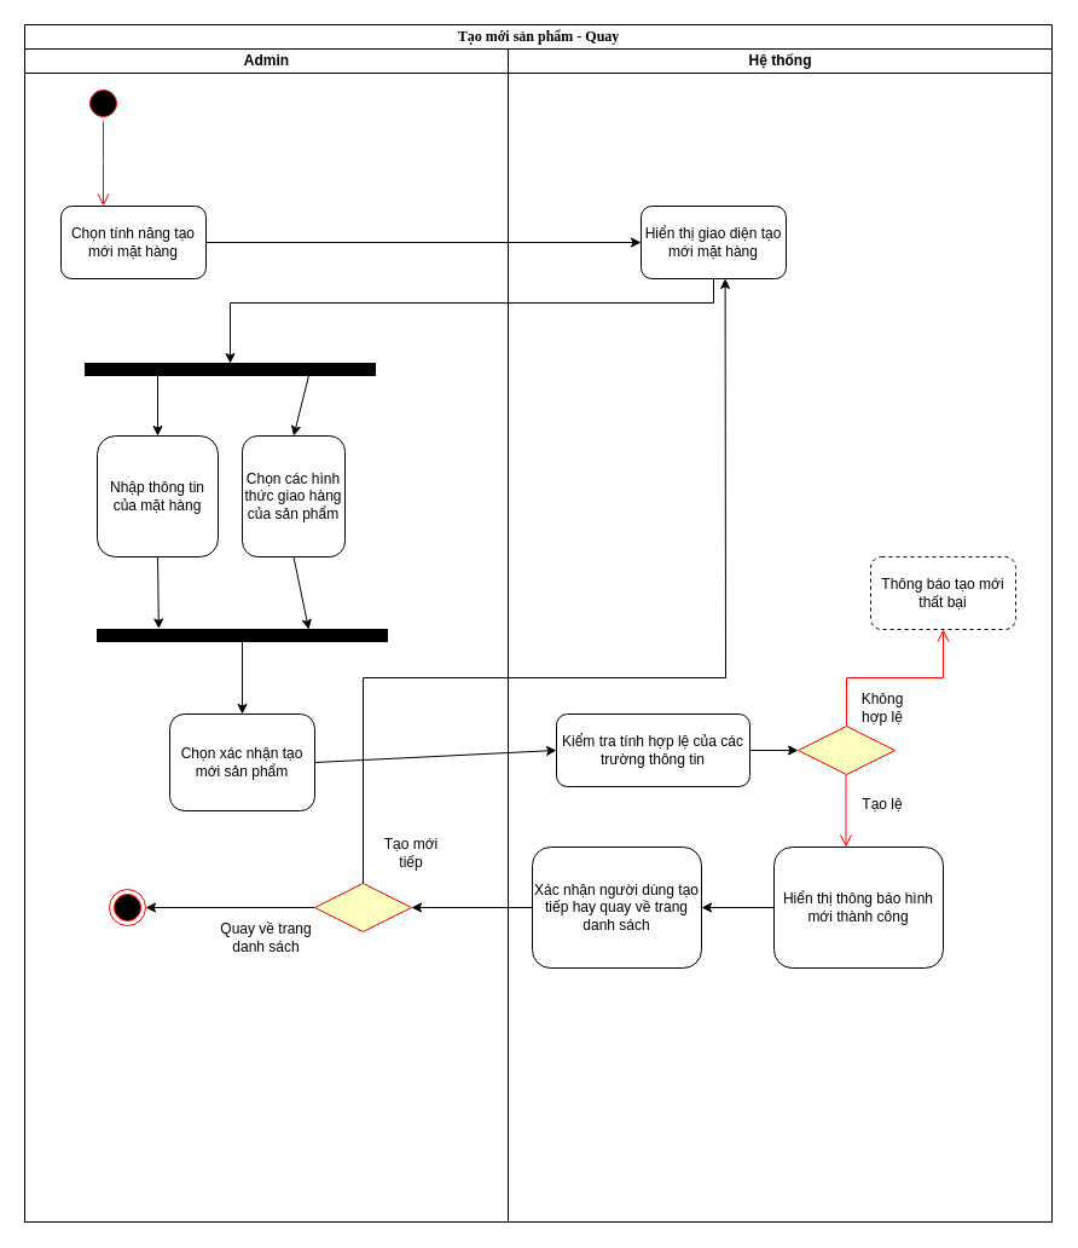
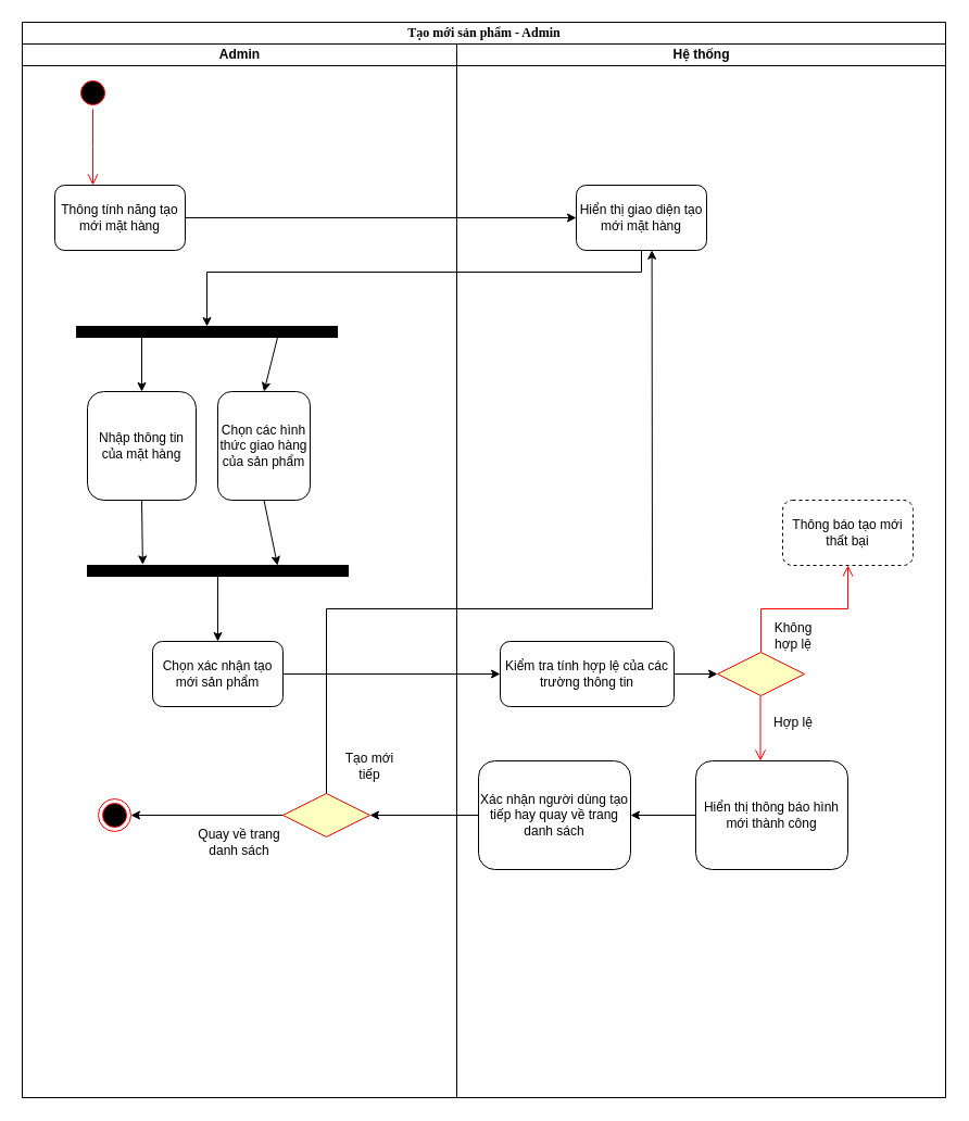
  <mxCell id="0" />
  <mxCell id="1" parent="0" />
- <mxCell id="2" value="Tạo mới sản phẩm - Quay" style="swimlane;html=1;childLayout=stackLayout;startSize=20;rounded=0;shadow=0;comic=0;labelBackgroundColor=none;strokeWidth=1;fontFamily=Verdana;fontSize=12;align=center;" parent="1" vertex="1"><mxGeometry x="20" y="20" width="850" height="990" as="geometry" /></mxCell>
+ <mxCell id="2" value="Tạo mới sản phẩm - Admin" style="swimlane;html=1;childLayout=stackLayout;startSize=20;rounded=0;shadow=0;comic=0;labelBackgroundColor=none;strokeWidth=1;fontFamily=Verdana;fontSize=12;align=center;" parent="1" vertex="1"><mxGeometry x="20" y="20" width="850" height="990" as="geometry" /></mxCell>
  <mxCell id="3" value="Admin" style="swimlane;html=1;startSize=20;" parent="2" vertex="1"><mxGeometry y="20" width="400" height="970" as="geometry" /></mxCell>
  <mxCell id="4" value="" style="ellipse;html=1;shape=startState;fillColor=#000000;strokeColor=#ff0000;" vertex="1" parent="3"><mxGeometry x="50" y="30" width="30" height="30" as="geometry" /></mxCell>
  <mxCell id="5" value="" style="edgeStyle=orthogonalEdgeStyle;html=1;verticalAlign=bottom;endArrow=open;endSize=8;strokeColor=#ff0000;rounded=0;" edge="1" source="4" parent="3"><mxGeometry relative="1" as="geometry"><mxPoint x="65" y="130" as="targetPoint" /></mxGeometry></mxCell>
- <mxCell id="6" value="Chọn tính năng tạo mới mặt hàng" style="rounded=1;whiteSpace=wrap;html=1;" vertex="1" parent="3"><mxGeometry x="30" y="130" width="120" height="60" as="geometry" /></mxCell>
+ <mxCell id="6" value="Thông tính năng tạo mới mặt hàng" style="rounded=1;whiteSpace=wrap;html=1;" vertex="1" parent="3"><mxGeometry x="30" y="130" width="120" height="60" as="geometry" /></mxCell>
  <mxCell id="7" value="Nhập thông tin của mặt hàng" style="rounded=1;whiteSpace=wrap;html=1;" vertex="1" parent="3"><mxGeometry x="60" y="320" width="100" height="100" as="geometry" /></mxCell>
  <mxCell id="8" value="Chọn các hình thức giao hàng của sản phẩm" style="rounded=1;whiteSpace=wrap;html=1;" vertex="1" parent="3"><mxGeometry x="180" y="320" width="85" height="100" as="geometry" /></mxCell>
  <mxCell id="9" value="" style="whiteSpace=wrap;html=1;rounded=0;shadow=0;comic=0;labelBackgroundColor=none;strokeWidth=1;fillColor=#000000;fontFamily=Verdana;fontSize=12;align=center;rotation=0;" vertex="1" parent="3"><mxGeometry x="60" y="480" width="240" height="10" as="geometry" /></mxCell>
  <mxCell id="10" value="" style="endArrow=classic;html=1;rounded=0;exitX=0.5;exitY=1;exitDx=0;exitDy=0;entryX=0.212;entryY=-0.06;entryDx=0;entryDy=0;entryPerimeter=0;" edge="1" parent="3" source="7" target="9"><mxGeometry width="50" height="50" relative="1" as="geometry"><mxPoint x="250" y="380" as="sourcePoint" /><mxPoint x="300" y="330" as="targetPoint" /></mxGeometry></mxCell>
  <mxCell id="11" value="" style="endArrow=classic;html=1;rounded=0;exitX=0.5;exitY=1;exitDx=0;exitDy=0;" edge="1" parent="3" source="8"><mxGeometry width="50" height="50" relative="1" as="geometry"><mxPoint x="250" y="380" as="sourcePoint" /><mxPoint x="235" y="480" as="targetPoint" /></mxGeometry></mxCell>
- <mxCell id="12" value="Chọn xác nhận tạo mới sản phẩm" style="rounded=1;whiteSpace=wrap;html=1;" vertex="1" parent="3"><mxGeometry x="120" y="550" width="120" height="80" as="geometry" /></mxCell>
+ <mxCell id="12" value="Chọn xác nhận tạo mới sản phẩm" style="rounded=1;whiteSpace=wrap;html=1;" vertex="1" parent="3"><mxGeometry x="120" y="550" width="120" height="60" as="geometry" /></mxCell>
  <mxCell id="13" value="" style="endArrow=classic;html=1;rounded=0;exitX=0.5;exitY=1;exitDx=0;exitDy=0;entryX=0.5;entryY=0;entryDx=0;entryDy=0;" edge="1" parent="3" source="9" target="12"><mxGeometry width="50" height="50" relative="1" as="geometry"><mxPoint x="250" y="380" as="sourcePoint" /><mxPoint x="300" y="330" as="targetPoint" /></mxGeometry></mxCell>
  <mxCell id="14" value="" style="rhombus;whiteSpace=wrap;html=1;fontColor=#000000;fillColor=#ffffc0;strokeColor=#ff0000;" vertex="1" parent="3"><mxGeometry x="240" y="690" width="80" height="40" as="geometry" /></mxCell>
  <mxCell id="15" value="" style="ellipse;html=1;shape=endState;fillColor=#000000;strokeColor=#ff0000;" vertex="1" parent="3"><mxGeometry x="70" y="695" width="30" height="30" as="geometry" /></mxCell>
  <mxCell id="16" value="" style="endArrow=classic;html=1;rounded=0;exitX=0;exitY=0.5;exitDx=0;exitDy=0;" edge="1" parent="3" source="14" target="15"><mxGeometry width="50" height="50" relative="1" as="geometry"><mxPoint x="500" y="680" as="sourcePoint" /><mxPoint x="140" y="710" as="targetPoint" /></mxGeometry></mxCell>
  <mxCell id="17" value="Tạo mới tiếp" style="text;html=1;align=center;verticalAlign=middle;whiteSpace=wrap;rounded=0;" vertex="1" parent="3"><mxGeometry x="290" y="650" width="60" height="30" as="geometry" /></mxCell>
  <mxCell id="18" value="Quay về trang danh sách" style="text;html=1;align=center;verticalAlign=middle;whiteSpace=wrap;rounded=0;" vertex="1" parent="3"><mxGeometry x="155" y="720" width="90" height="30" as="geometry" /></mxCell>
  <mxCell id="19" value="Hệ thống" style="swimlane;html=1;startSize=20;" parent="2" vertex="1"><mxGeometry x="400" y="20" width="450" height="970" as="geometry" /></mxCell>
  <mxCell id="20" value="" style="endArrow=classic;html=1;rounded=0;exitX=1;exitY=0.5;exitDx=0;exitDy=0;" edge="1" parent="19" source="6"><mxGeometry width="50" height="50" relative="1" as="geometry"><mxPoint x="90" y="290" as="sourcePoint" /><mxPoint x="110" y="160" as="targetPoint" /></mxGeometry></mxCell>
  <mxCell id="21" value="Hiển thị giao diện tạo mới mặt hàng" style="rounded=1;whiteSpace=wrap;html=1;" vertex="1" parent="19"><mxGeometry x="110" y="130" width="120" height="60" as="geometry" /></mxCell>
  <mxCell id="22" value="Kiểm tra tính hợp lệ của các trường thông tin" style="rounded=1;whiteSpace=wrap;html=1;" vertex="1" parent="19"><mxGeometry x="40" y="550" width="160" height="60" as="geometry" /></mxCell>
  <mxCell id="23" value="" style="endArrow=classic;html=1;rounded=0;exitX=1;exitY=0.5;exitDx=0;exitDy=0;" edge="1" parent="19" source="22"><mxGeometry width="50" height="50" relative="1" as="geometry"><mxPoint x="100" y="580" as="sourcePoint" /><mxPoint x="240" y="580" as="targetPoint" /></mxGeometry></mxCell>
  <mxCell id="24" value="" style="rhombus;whiteSpace=wrap;html=1;fontColor=#000000;fillColor=#ffffc0;strokeColor=#ff0000;" vertex="1" parent="19"><mxGeometry x="240" y="560" width="80" height="40" as="geometry" /></mxCell>
  <mxCell id="25" value="" style="edgeStyle=orthogonalEdgeStyle;html=1;align=left;verticalAlign=bottom;endArrow=open;endSize=8;strokeColor=#ff0000;rounded=0;entryX=0.5;entryY=1;entryDx=0;entryDy=0;" edge="1" source="24" parent="19" target="27"><mxGeometry x="-1" relative="1" as="geometry"><mxPoint x="350" y="480" as="targetPoint" /><Array as="points"><mxPoint x="280" y="520" /><mxPoint x="360" y="520" /></Array></mxGeometry></mxCell>
  <mxCell id="26" value="" style="edgeStyle=orthogonalEdgeStyle;html=1;align=left;verticalAlign=top;endArrow=open;endSize=8;strokeColor=#ff0000;rounded=0;" edge="1" parent="19"><mxGeometry x="-1" relative="1" as="geometry"><mxPoint x="279.5" y="660" as="targetPoint" /><mxPoint x="279.5" y="600" as="sourcePoint" /></mxGeometry></mxCell>
  <mxCell id="27" value="Thông báo tạo mới thất bại" style="rounded=1;whiteSpace=wrap;html=1;dashed=1;" vertex="1" parent="19"><mxGeometry x="300" y="420" width="120" height="60" as="geometry" /></mxCell>
  <mxCell id="28" value="Không hợp lệ" style="text;html=1;align=center;verticalAlign=middle;whiteSpace=wrap;rounded=0;" vertex="1" parent="19"><mxGeometry x="280" y="530" width="60" height="30" as="geometry" /></mxCell>
  <mxCell id="29" value="Hiển thị thông báo hình mới thành công" style="rounded=1;whiteSpace=wrap;html=1;" vertex="1" parent="19"><mxGeometry x="220" y="660" width="140" height="100" as="geometry" /></mxCell>
  <mxCell id="30" value="Xác nhận người dùng tạo tiếp hay quay về trang danh sách" style="rounded=1;whiteSpace=wrap;html=1;" vertex="1" parent="19"><mxGeometry x="20" y="660" width="140" height="100" as="geometry" /></mxCell>
  <mxCell id="31" value="" style="endArrow=classic;html=1;rounded=0;exitX=0;exitY=0.5;exitDx=0;exitDy=0;" edge="1" parent="19" source="29" target="30"><mxGeometry width="50" height="50" relative="1" as="geometry"><mxPoint x="100" y="680" as="sourcePoint" /><mxPoint x="150" y="710" as="targetPoint" /></mxGeometry></mxCell>
- <mxCell id="32" value="Tạo lệ" style="text;html=1;align=center;verticalAlign=middle;whiteSpace=wrap;rounded=0;" vertex="1" parent="19"><mxGeometry x="280" y="610" width="60" height="30" as="geometry" /></mxCell>
+ <mxCell id="32" value="Hợp lệ" style="text;html=1;align=center;verticalAlign=middle;whiteSpace=wrap;rounded=0;" vertex="1" parent="19"><mxGeometry x="280" y="610" width="60" height="30" as="geometry" /></mxCell>
  <mxCell id="33" value="" style="endArrow=classic;html=1;rounded=0;exitX=0;exitY=0.5;exitDx=0;exitDy=0;" edge="1" parent="2" source="30" target="14"><mxGeometry width="50" height="50" relative="1" as="geometry"><mxPoint x="500" y="700" as="sourcePoint" /><mxPoint x="320" y="730" as="targetPoint" /></mxGeometry></mxCell>
  <mxCell id="34" value="" style="endArrow=classic;html=1;rounded=0;exitX=0.5;exitY=0;exitDx=0;exitDy=0;entryX=0.58;entryY=0.997;entryDx=0;entryDy=0;entryPerimeter=0;" edge="1" parent="2" source="14" target="21"><mxGeometry width="50" height="50" relative="1" as="geometry"><mxPoint x="500" y="700" as="sourcePoint" /><mxPoint x="550" y="650" as="targetPoint" /><Array as="points"><mxPoint x="280" y="540" /><mxPoint x="580" y="540" /></Array></mxGeometry></mxCell>
  <mxCell id="35" value="" style="whiteSpace=wrap;html=1;rounded=0;shadow=0;comic=0;labelBackgroundColor=none;strokeWidth=1;fillColor=#000000;fontFamily=Verdana;fontSize=12;align=center;rotation=0;" vertex="1" parent="1"><mxGeometry x="70" y="300" width="240" height="10" as="geometry" /></mxCell>
  <mxCell id="36" value="" style="endArrow=classic;html=1;rounded=0;exitX=0.5;exitY=1;exitDx=0;exitDy=0;entryX=0.5;entryY=0;entryDx=0;entryDy=0;" edge="1" parent="1" source="21" target="35"><mxGeometry width="50" height="50" relative="1" as="geometry"><mxPoint x="260" y="320" as="sourcePoint" /><mxPoint x="110" y="280" as="targetPoint" /><Array as="points"><mxPoint x="590" y="250" /><mxPoint x="190" y="250" /></Array></mxGeometry></mxCell>
  <mxCell id="37" value="" style="endArrow=classic;html=1;rounded=0;exitX=0.25;exitY=1;exitDx=0;exitDy=0;entryX=0.5;entryY=0;entryDx=0;entryDy=0;" edge="1" parent="1" source="35" target="7"><mxGeometry width="50" height="50" relative="1" as="geometry"><mxPoint x="270" y="320" as="sourcePoint" /><mxPoint x="117" y="360" as="targetPoint" /></mxGeometry></mxCell>
  <mxCell id="38" value="" style="endArrow=classic;html=1;rounded=0;exitX=0.771;exitY=1;exitDx=0;exitDy=0;entryX=0.5;entryY=0;entryDx=0;entryDy=0;exitPerimeter=0;" edge="1" parent="1" source="35" target="8"><mxGeometry width="50" height="50" relative="1" as="geometry"><mxPoint x="270" y="320" as="sourcePoint" /><mxPoint x="190" y="360" as="targetPoint" /></mxGeometry></mxCell>
  <mxCell id="39" value="" style="endArrow=classic;html=1;rounded=0;exitX=1;exitY=0.5;exitDx=0;exitDy=0;" edge="1" parent="1" source="12"><mxGeometry width="50" height="50" relative="1" as="geometry"><mxPoint x="270" y="520" as="sourcePoint" /><mxPoint x="460" y="620" as="targetPoint" /></mxGeometry></mxCell>
